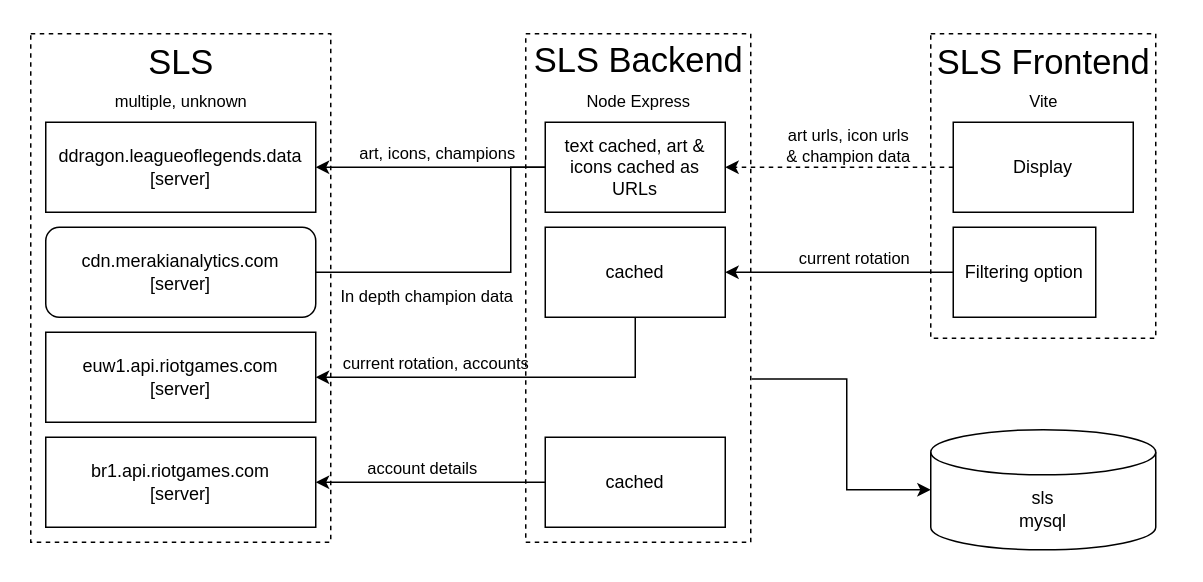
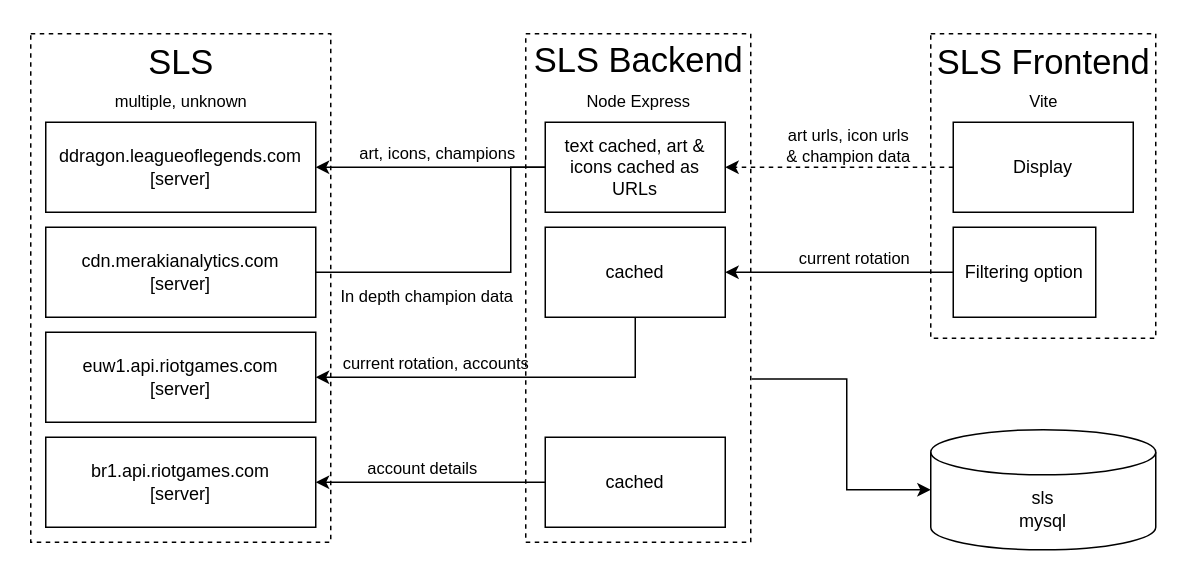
  <mxCell id="0" />
  <mxCell id="1" parent="0" />
  <mxCell id="2" value="" style="rounded=0;whiteSpace=wrap;html=1;dashed=1;fillColor=none;" parent="1" vertex="1"><mxGeometry x="620" y="22" width="150" height="203" as="geometry" /></mxCell>
  <mxCell id="3" style="edgeStyle=orthogonalEdgeStyle;rounded=0;orthogonalLoop=1;jettySize=auto;html=1;entryX=0;entryY=0.5;entryDx=0;entryDy=0;entryPerimeter=0;exitX=1.004;exitY=0.679;exitDx=0;exitDy=0;exitPerimeter=0;" edge="1" parent="1" source="4" target="33"><mxGeometry relative="1" as="geometry"><Array as="points"><mxPoint x="564" y="252" /><mxPoint x="564" y="326" /></Array></mxGeometry></mxCell>
  <mxCell id="4" value="" style="rounded=0;whiteSpace=wrap;html=1;dashed=1;fillColor=none;" parent="1" vertex="1"><mxGeometry x="350" y="22" width="150" height="339" as="geometry" /></mxCell>
  <mxCell id="5" value="" style="rounded=0;whiteSpace=wrap;html=1;dashed=1;fillColor=none;" parent="1" vertex="1"><mxGeometry x="20" y="22" width="200" height="339" as="geometry" /></mxCell>
  <mxCell id="6" style="edgeStyle=orthogonalEdgeStyle;rounded=0;orthogonalLoop=1;jettySize=auto;html=1;startArrow=classic;startFill=1;endArrow=none;endFill=0;" parent="1" source="11" target="20" edge="1"><mxGeometry relative="1" as="geometry" /></mxCell>
  <mxCell id="7" value="art, icons, champions" style="edgeLabel;html=1;align=center;verticalAlign=middle;resizable=0;points=[];labelBackgroundColor=none;" parent="6" vertex="1" connectable="0"><mxGeometry x="-0.202" y="1" relative="1" as="geometry"><mxPoint x="19" y="-9" as="offset" /></mxGeometry></mxCell>
  <mxCell id="8" value="multiple, unknown" style="edgeLabel;html=1;align=center;verticalAlign=middle;resizable=0;points=[];" vertex="1" connectable="0" parent="6"><mxGeometry x="-0.202" y="1" relative="1" as="geometry"><mxPoint x="-152" y="-44" as="offset" /></mxGeometry></mxCell>
  <mxCell id="9" value="Node Express" style="edgeLabel;html=1;align=center;verticalAlign=middle;resizable=0;points=[];" vertex="1" connectable="0" parent="6"><mxGeometry x="-0.202" y="1" relative="1" as="geometry"><mxPoint x="153" y="-44" as="offset" /></mxGeometry></mxCell>
  <mxCell id="10" value="Vite" style="edgeLabel;html=1;align=center;verticalAlign=middle;resizable=0;points=[];" vertex="1" connectable="0" parent="6"><mxGeometry x="-0.202" y="1" relative="1" as="geometry"><mxPoint x="423" y="-44" as="offset" /></mxGeometry></mxCell>
- <mxCell id="11" value="ddragon.leagueoflegends.data&lt;br&gt;[server]" style="rounded=0;whiteSpace=wrap;html=1;fillColor=none;" parent="1" vertex="1"><mxGeometry x="30" y="81" width="180" height="60" as="geometry" /></mxCell>
+ <mxCell id="11" value="ddragon.leagueoflegends.com&lt;br&gt;[server]" style="rounded=0;whiteSpace=wrap;html=1;fillColor=none;" parent="1" vertex="1"><mxGeometry x="30" y="81" width="180" height="60" as="geometry" /></mxCell>
  <mxCell id="12" value="euw1.api.riotgames.com&lt;br&gt;[server]" style="rounded=0;whiteSpace=wrap;html=1;fillColor=none;" parent="1" vertex="1"><mxGeometry x="30" y="221" width="180" height="60" as="geometry" /></mxCell>
- <mxCell id="13" value="cdn.merakianalytics.com&lt;br&gt;[server]" style="whiteSpace=wrap;html=1;fillColor=none;rounded=1;" parent="1" vertex="1"><mxGeometry x="30" y="151" width="180" height="60" as="geometry" /></mxCell>
+ <mxCell id="13" value="cdn.merakianalytics.com&lt;br&gt;[server]" style="rounded=0;whiteSpace=wrap;html=1;fillColor=none;" parent="1" vertex="1"><mxGeometry x="30" y="151" width="180" height="60" as="geometry" /></mxCell>
  <mxCell id="14" value="br1.api.riotgames.com&lt;br&gt;[server]" style="rounded=0;whiteSpace=wrap;html=1;fillColor=none;" parent="1" vertex="1"><mxGeometry x="30" y="291" width="180" height="60" as="geometry" /></mxCell>
  <mxCell id="15" value="&lt;font style=&quot;font-size: 23px;&quot;&gt;SLS&lt;/font&gt;" style="text;html=1;align=center;verticalAlign=middle;resizable=0;points=[];autosize=1;strokeColor=none;fillColor=none;" parent="1" vertex="1"><mxGeometry x="80" y="21" width="80" height="40" as="geometry" /></mxCell>
  <mxCell id="16" value="&lt;font style=&quot;font-size: 23px;&quot;&gt;SLS Backend&lt;/font&gt;" style="text;html=1;align=center;verticalAlign=middle;resizable=0;points=[];autosize=1;strokeColor=none;fillColor=none;" parent="1" vertex="1"><mxGeometry x="345" y="20" width="160" height="40" as="geometry" /></mxCell>
  <mxCell id="17" value="&lt;font style=&quot;font-size: 23px;&quot;&gt;SLS Frontend&lt;/font&gt;" style="text;html=1;align=center;verticalAlign=middle;resizable=0;points=[];autosize=1;strokeColor=none;fillColor=none;" parent="1" vertex="1"><mxGeometry x="610" y="21" width="170" height="40" as="geometry" /></mxCell>
  <mxCell id="18" style="edgeStyle=orthogonalEdgeStyle;rounded=0;orthogonalLoop=1;jettySize=auto;html=1;entryX=1;entryY=0.5;entryDx=0;entryDy=0;endArrow=none;" parent="1" source="20" target="13" edge="1"><mxGeometry relative="1" as="geometry"><Array as="points"><mxPoint x="340" y="111" /><mxPoint x="340" y="181" /></Array></mxGeometry></mxCell>
  <mxCell id="19" value="In depth champion data" style="edgeLabel;html=1;align=center;verticalAlign=middle;resizable=0;points=[];labelBackgroundColor=none;" parent="18" vertex="1" connectable="0"><mxGeometry x="0.668" relative="1" as="geometry"><mxPoint x="36" y="15" as="offset" /></mxGeometry></mxCell>
  <mxCell id="20" value="text cached, art &amp;amp; icons cached as URLs" style="rounded=0;whiteSpace=wrap;html=1;fillColor=none;" parent="1" vertex="1"><mxGeometry x="363" y="81" width="120" height="60" as="geometry" /></mxCell>
  <mxCell id="21" style="edgeStyle=orthogonalEdgeStyle;rounded=0;orthogonalLoop=1;jettySize=auto;html=1;dashed=1;" parent="1" source="23" target="20" edge="1"><mxGeometry relative="1" as="geometry" /></mxCell>
  <mxCell id="22" value="art urls, icon urls &lt;br&gt;&amp;amp; champion data" style="edgeLabel;html=1;align=center;verticalAlign=middle;resizable=0;points=[];labelBackgroundColor=none;" parent="21" vertex="1" connectable="0"><mxGeometry x="0.2" relative="1" as="geometry"><mxPoint x="20" y="-15" as="offset" /></mxGeometry></mxCell>
  <mxCell id="23" value="Display" style="rounded=0;whiteSpace=wrap;html=1;fillColor=none;" parent="1" vertex="1"><mxGeometry x="635" y="81" width="120" height="60" as="geometry" /></mxCell>
  <mxCell id="24" style="edgeStyle=orthogonalEdgeStyle;rounded=0;orthogonalLoop=1;jettySize=auto;html=1;" parent="1" source="26" target="12" edge="1"><mxGeometry relative="1" as="geometry"><Array as="points"><mxPoint x="423" y="251" /></Array></mxGeometry></mxCell>
  <mxCell id="25" value="current rotation, accounts" style="edgeLabel;html=1;align=center;verticalAlign=middle;resizable=0;points=[];labelBackgroundColor=none;" parent="24" vertex="1" connectable="0"><mxGeometry x="0.19" y="1" relative="1" as="geometry"><mxPoint x="-23" y="-11" as="offset" /></mxGeometry></mxCell>
  <mxCell id="26" value="cached" style="rounded=0;whiteSpace=wrap;html=1;fillColor=none;" parent="1" vertex="1"><mxGeometry x="363" y="151" width="120" height="60" as="geometry" /></mxCell>
  <mxCell id="27" style="edgeStyle=orthogonalEdgeStyle;rounded=0;orthogonalLoop=1;jettySize=auto;html=1;" parent="1" source="29" target="26" edge="1"><mxGeometry relative="1" as="geometry" /></mxCell>
  <mxCell id="28" value="current rotation" style="edgeLabel;html=1;align=center;verticalAlign=middle;resizable=0;points=[];labelBackgroundColor=none;" parent="27" vertex="1" connectable="0"><mxGeometry x="0.212" y="-2" relative="1" as="geometry"><mxPoint x="25" y="-8" as="offset" /></mxGeometry></mxCell>
  <mxCell id="29" value="Filtering option" style="rounded=0;whiteSpace=wrap;html=1;fillColor=none;" parent="1" vertex="1"><mxGeometry x="635" y="151" width="95" height="60" as="geometry" /></mxCell>
  <mxCell id="30" style="edgeStyle=orthogonalEdgeStyle;rounded=0;orthogonalLoop=1;jettySize=auto;html=1;" parent="1" source="32" target="14" edge="1"><mxGeometry relative="1" as="geometry" /></mxCell>
  <mxCell id="31" value="account details" style="edgeLabel;html=1;align=center;verticalAlign=middle;resizable=0;points=[];labelBackgroundColor=none;" parent="30" vertex="1" connectable="0"><mxGeometry x="-0.164" y="-1" relative="1" as="geometry"><mxPoint x="-19" y="-9" as="offset" /></mxGeometry></mxCell>
  <mxCell id="32" value="cached" style="rounded=0;whiteSpace=wrap;html=1;fillColor=none;" parent="1" vertex="1"><mxGeometry x="363" y="291" width="120" height="60" as="geometry" /></mxCell>
  <mxCell id="33" value="sls&lt;br&gt;mysql" style="shape=cylinder3;whiteSpace=wrap;html=1;boundedLbl=1;backgroundOutline=1;size=15;fillColor=none;" vertex="1" parent="1"><mxGeometry x="620" y="286" width="150" height="80" as="geometry" /></mxCell>
